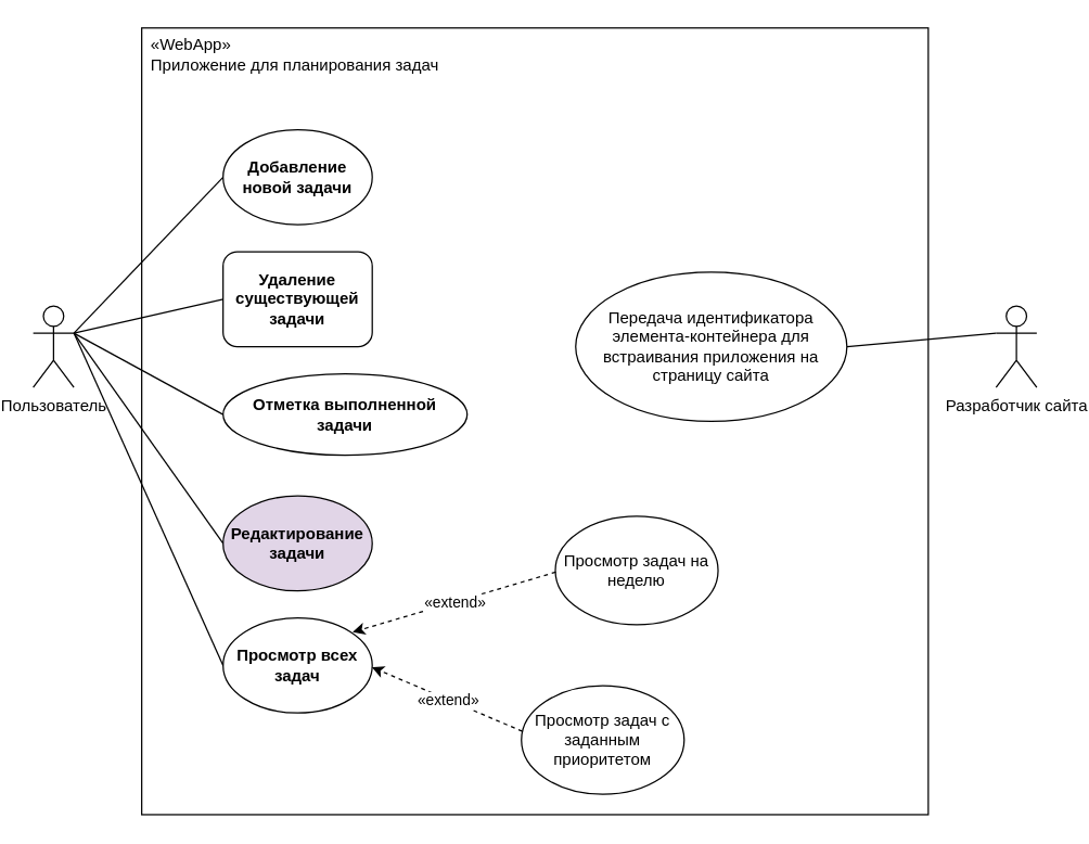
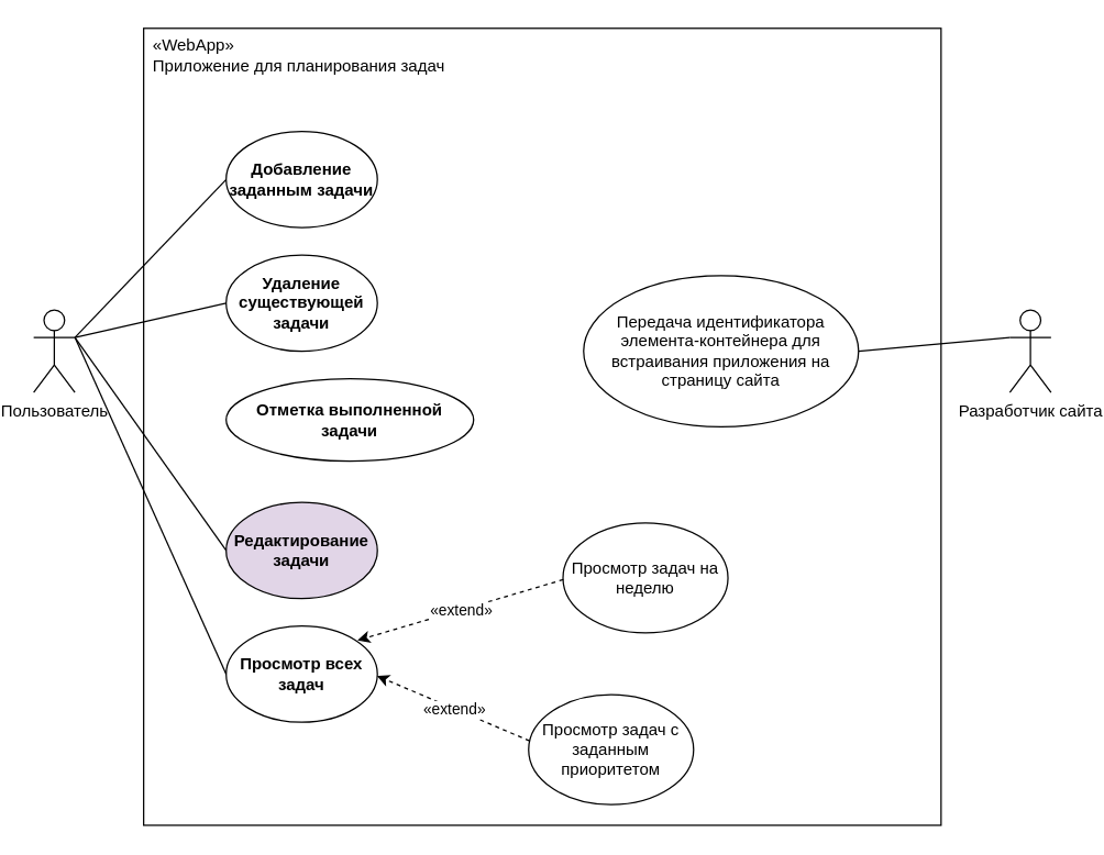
  <mxCell id="0" />
  <mxCell id="1" parent="0" />
  <mxCell id="2" value="" style="whiteSpace=wrap;html=1;aspect=fixed;" parent="1" vertex="1"><mxGeometry x="100" y="20" width="580" height="580" as="geometry" /></mxCell>
  <mxCell id="3" value="Пользователь" style="shape=umlActor;verticalLabelPosition=bottom;verticalAlign=top;html=1;outlineConnect=0;" parent="1" vertex="1"><mxGeometry x="20" y="225" width="30" height="60" as="geometry" /></mxCell>
- <mxCell id="4" value="&lt;b&gt;Добавление новой задачи&lt;/b&gt;" style="ellipse;whiteSpace=wrap;html=1;" parent="1" vertex="1"><mxGeometry x="160" y="95" width="110" height="70" as="geometry" /></mxCell>
- <mxCell id="5" value="&lt;b&gt;Удаление существующей задачи&lt;/b&gt;" style="whiteSpace=wrap;html=1;rounded=1;" parent="1" vertex="1"><mxGeometry x="160" y="185" width="110" height="70" as="geometry" /></mxCell>
+ <mxCell id="4" value="&lt;b&gt;Добавление заданным задачи&lt;/b&gt;" style="ellipse;whiteSpace=wrap;html=1;" parent="1" vertex="1"><mxGeometry x="160" y="95" width="110" height="70" as="geometry" /></mxCell>
+ <mxCell id="5" value="&lt;b&gt;Удаление существующей задачи&lt;/b&gt;" style="ellipse;whiteSpace=wrap;html=1;" parent="1" vertex="1"><mxGeometry x="160" y="185" width="110" height="70" as="geometry" /></mxCell>
  <mxCell id="6" value="&lt;b&gt;Отметка выполненной задачи&lt;/b&gt;" style="ellipse;whiteSpace=wrap;html=1;" parent="1" vertex="1"><mxGeometry x="160" y="275" width="180" height="60" as="geometry" /></mxCell>
  <mxCell id="7" value="&lt;b&gt;Редактирование задачи&lt;/b&gt;" style="ellipse;whiteSpace=wrap;html=1;fillColor=#e1d5e7;" parent="1" vertex="1"><mxGeometry x="160" y="365" width="110" height="70" as="geometry" /></mxCell>
  <mxCell id="8" value="" style="endArrow=none;html=1;rounded=0;entryX=0;entryY=0.5;entryDx=0;entryDy=0;exitX=1;exitY=0.333;exitDx=0;exitDy=0;exitPerimeter=0;" parent="1" source="3" target="4" edge="1"><mxGeometry width="50" height="50" relative="1" as="geometry"><mxPoint x="280" y="315" as="sourcePoint" /><mxPoint x="330" y="265" as="targetPoint" /></mxGeometry></mxCell>
  <mxCell id="9" value="" style="endArrow=none;html=1;rounded=0;entryX=0;entryY=0.5;entryDx=0;entryDy=0;exitX=1;exitY=0.333;exitDx=0;exitDy=0;exitPerimeter=0;" parent="1" source="3" target="5" edge="1"><mxGeometry width="50" height="50" relative="1" as="geometry"><mxPoint x="70" y="255" as="sourcePoint" /><mxPoint x="170" y="140" as="targetPoint" /></mxGeometry></mxCell>
- <mxCell id="10" value="" style="endArrow=none;html=1;rounded=0;entryX=0;entryY=0.5;entryDx=0;entryDy=0;exitX=1;exitY=0.333;exitDx=0;exitDy=0;exitPerimeter=0;" parent="1" source="3" target="6" edge="1"><mxGeometry width="50" height="50" relative="1" as="geometry"><mxPoint x="70" y="255" as="sourcePoint" /><mxPoint x="170" y="320" as="targetPoint" /></mxGeometry></mxCell>
  <mxCell id="11" value="" style="endArrow=none;html=1;rounded=0;entryX=0;entryY=0.5;entryDx=0;entryDy=0;exitX=1;exitY=0.333;exitDx=0;exitDy=0;exitPerimeter=0;" parent="1" source="3" target="7" edge="1"><mxGeometry width="50" height="50" relative="1" as="geometry"><mxPoint x="90" y="275" as="sourcePoint" /><mxPoint x="190" y="160" as="targetPoint" /></mxGeometry></mxCell>
  <mxCell id="12" value="&lt;b&gt;Просмотр всех задач&lt;/b&gt;" style="ellipse;whiteSpace=wrap;html=1;" parent="1" vertex="1"><mxGeometry x="160" y="455" width="110" height="70" as="geometry" /></mxCell>
  <mxCell id="13" value="" style="endArrow=none;html=1;rounded=0;entryX=0;entryY=0.5;entryDx=0;entryDy=0;exitX=1;exitY=0.333;exitDx=0;exitDy=0;exitPerimeter=0;" parent="1" source="3" target="12" edge="1"><mxGeometry width="50" height="50" relative="1" as="geometry"><mxPoint x="70" y="255" as="sourcePoint" /><mxPoint x="170" y="410" as="targetPoint" /></mxGeometry></mxCell>
  <mxCell id="14" value="Просмотр задач на неделю" style="ellipse;whiteSpace=wrap;html=1;" parent="1" vertex="1"><mxGeometry x="405" y="380" width="120" height="80" as="geometry" /></mxCell>
  <mxCell id="15" value="Просмотр задач с заданным приоритетом" style="ellipse;whiteSpace=wrap;html=1;" parent="1" vertex="1"><mxGeometry x="380" y="505" width="120" height="80" as="geometry" /></mxCell>
  <mxCell id="16" value="" style="endArrow=classic;html=1;rounded=0;exitX=0.005;exitY=0.419;exitDx=0;exitDy=0;dashed=1;exitPerimeter=0;entryX=0.997;entryY=0.518;entryDx=0;entryDy=0;entryPerimeter=0;" parent="1" source="15" target="12" edge="1"><mxGeometry relative="1" as="geometry"><mxPoint x="274" y="517.5" as="sourcePoint" /><mxPoint x="384" y="572.5" as="targetPoint" /></mxGeometry></mxCell>
  <mxCell id="17" value="«extend»" style="edgeLabel;resizable=0;html=1;align=center;verticalAlign=middle;" parent="16" connectable="0" vertex="1"><mxGeometry relative="1" as="geometry" /></mxCell>
  <mxCell id="18" value="" style="endArrow=classic;html=1;rounded=0;exitX=0.002;exitY=0.515;exitDx=0;exitDy=0;entryX=0.869;entryY=0.149;entryDx=0;entryDy=0;dashed=1;entryPerimeter=0;exitPerimeter=0;" parent="1" source="14" target="12" edge="1"><mxGeometry relative="1" as="geometry"><mxPoint x="280" y="500" as="sourcePoint" /><mxPoint x="390" y="555" as="targetPoint" /></mxGeometry></mxCell>
  <mxCell id="19" value="«extend»" style="edgeLabel;resizable=0;html=1;align=center;verticalAlign=middle;" parent="18" connectable="0" vertex="1"><mxGeometry relative="1" as="geometry" /></mxCell>
  <mxCell id="20" value="Разработчик сайта" style="shape=umlActor;verticalLabelPosition=bottom;verticalAlign=top;html=1;outlineConnect=0;" parent="1" vertex="1"><mxGeometry x="730" y="225" width="30" height="60" as="geometry" /></mxCell>
  <mxCell id="21" value="Передача идентификатора элемента-контейнера для встраивания приложения на страницу сайта" style="ellipse;whiteSpace=wrap;html=1;" parent="1" vertex="1"><mxGeometry x="420" y="200" width="200" height="110" as="geometry" /></mxCell>
  <mxCell id="22" value="" style="endArrow=none;html=1;rounded=0;entryX=0;entryY=0.333;entryDx=0;entryDy=0;entryPerimeter=0;exitX=1;exitY=0.5;exitDx=0;exitDy=0;" parent="1" source="21" target="20" edge="1"><mxGeometry width="50" height="50" relative="1" as="geometry"><mxPoint x="310" y="350" as="sourcePoint" /><mxPoint x="360" y="300" as="targetPoint" /></mxGeometry></mxCell>
  <mxCell id="23" value="«WebApp»&lt;br&gt;Приложение для планирования задач" style="text;html=1;strokeColor=none;fillColor=none;align=left;verticalAlign=middle;whiteSpace=wrap;rounded=0;" parent="1" vertex="1"><mxGeometry x="105" y="25" width="220" height="30" as="geometry" /></mxCell>
